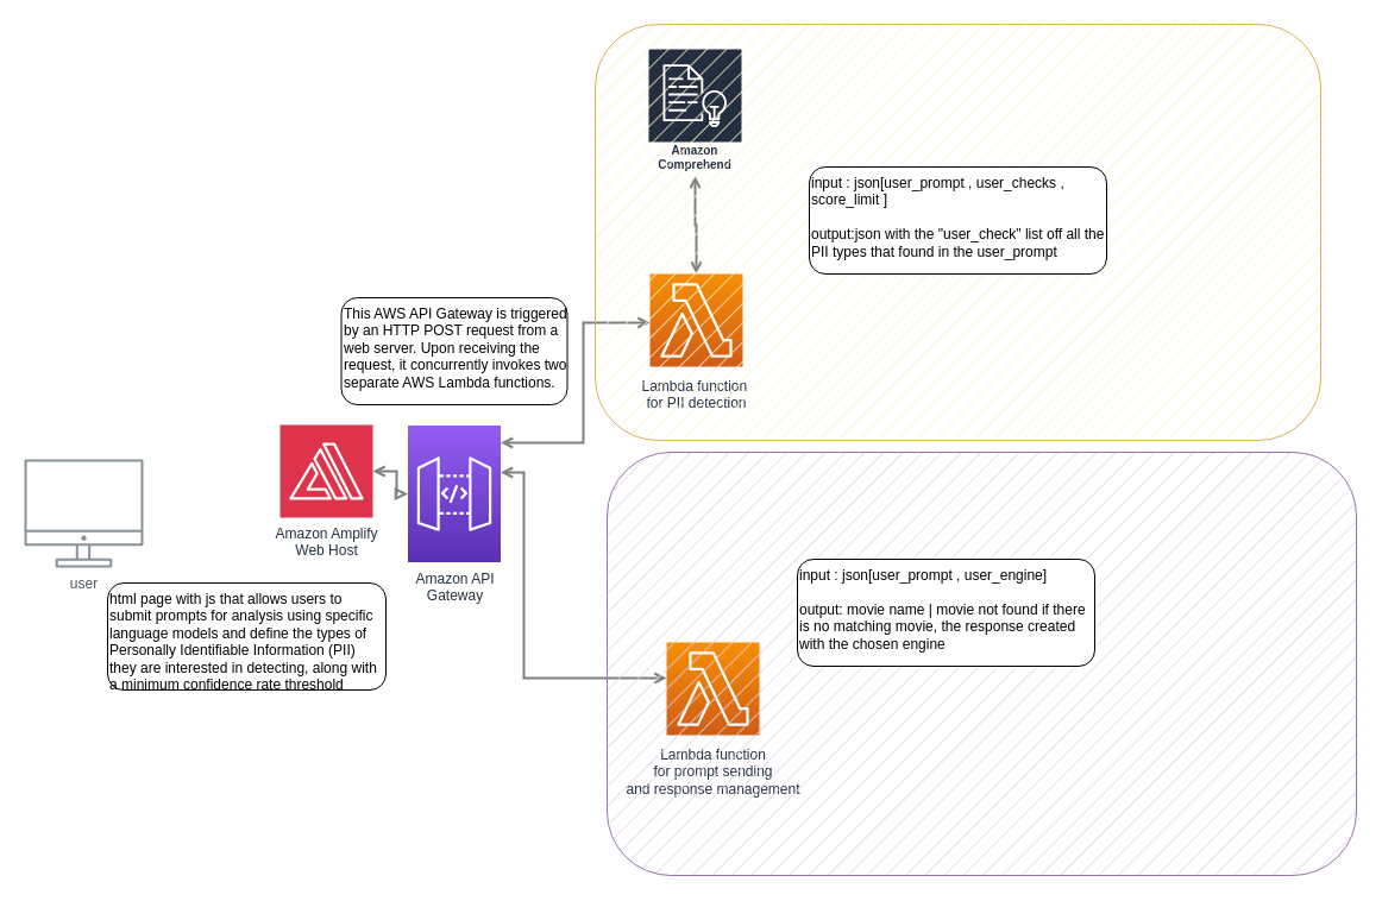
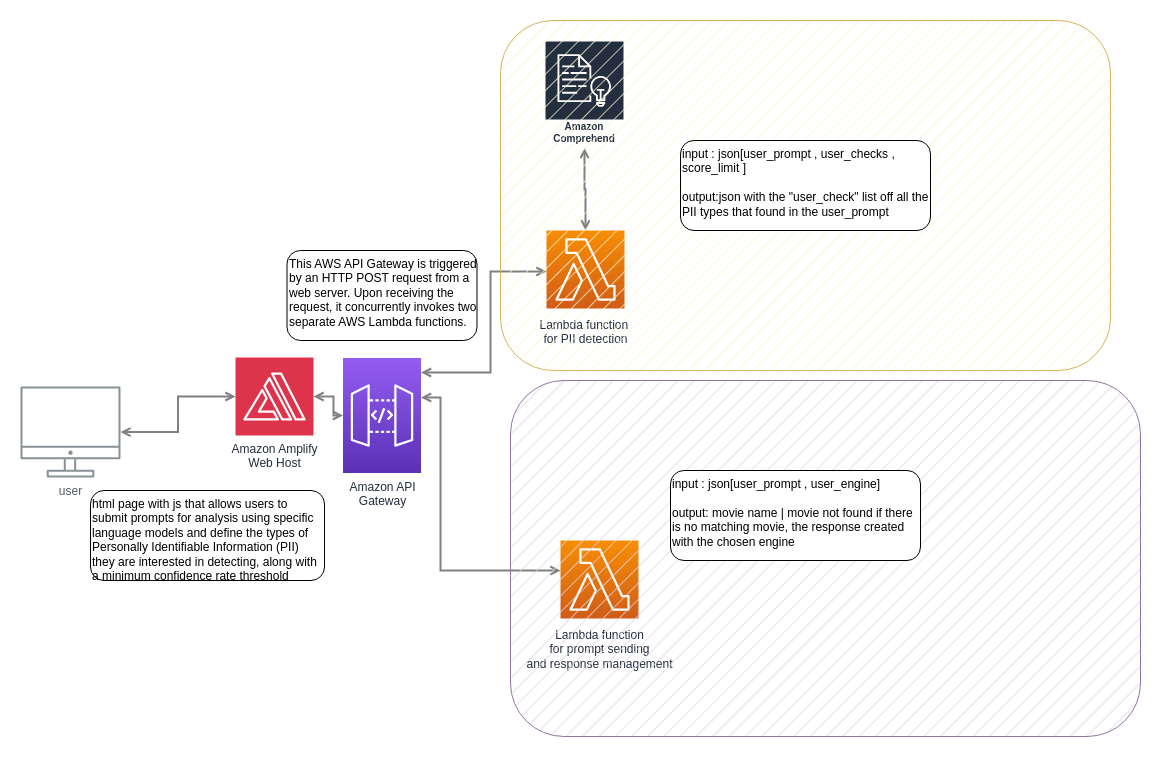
  <mxCell id="0" />
  <mxCell id="1" parent="0" />
- <mxCell id="2" style="edgeStyle=orthogonalEdgeStyle;rounded=0;orthogonalLoop=1;jettySize=auto;html=1;startArrow=open;startFill=0;endArrow=block;endFill=0;strokeWidth=2;strokeColor=#808080;" parent="1" source="9" target="7" edge="1"><mxGeometry relative="1" as="geometry"><Array as="points" /><mxPoint x="220" y="400" as="sourcePoint" /><mxPoint x="330" y="394" as="targetPoint" /></mxGeometry></mxCell>
+ <mxCell id="2" style="edgeStyle=orthogonalEdgeStyle;rounded=0;orthogonalLoop=1;jettySize=auto;html=1;startArrow=open;startFill=0;endArrow=open;endFill=0;strokeWidth=2;strokeColor=#808080;" parent="1" source="9" target="7" edge="1"><mxGeometry relative="1" as="geometry"><Array as="points" /><mxPoint x="220" y="400" as="sourcePoint" /><mxPoint x="330" y="394" as="targetPoint" /></mxGeometry></mxCell>
  <mxCell id="3" style="edgeStyle=orthogonalEdgeStyle;rounded=0;orthogonalLoop=1;jettySize=auto;html=1;startArrow=open;startFill=0;endArrow=open;endFill=0;strokeWidth=2;strokeColor=#808080;" parent="1" source="12" target="7" edge="1"><mxGeometry relative="1" as="geometry"><mxPoint x="440" y="400" as="targetPoint" /><Array as="points"><mxPoint x="440" y="570" /><mxPoint x="440" y="397" /></Array></mxGeometry></mxCell>
  <mxCell id="4" style="edgeStyle=orthogonalEdgeStyle;rounded=0;orthogonalLoop=1;jettySize=auto;html=1;startArrow=open;startFill=0;endArrow=open;endFill=0;strokeWidth=2;strokeColor=#808080;" parent="1" source="6" target="7" edge="1"><mxGeometry relative="1" as="geometry"><mxPoint x="500.5" y="280.224" as="sourcePoint" /><mxPoint x="418.466" y="367.5" as="targetPoint" /><Array as="points"><mxPoint x="490" y="271" /><mxPoint x="490" y="372" /></Array></mxGeometry></mxCell>
  <mxCell id="5" value="user" style="outlineConnect=0;gradientColor=none;fontColor=#545B64;strokeColor=none;fillColor=#879196;dashed=0;verticalLabelPosition=bottom;verticalAlign=top;align=center;html=1;fontSize=12;fontStyle=0;aspect=fixed;shape=mxgraph.aws4.illustration_desktop;pointerEvents=1;labelBackgroundColor=#ffffff;" parent="1" vertex="1"><mxGeometry x="20" y="386" width="100" height="91" as="geometry" /></mxCell>
  <mxCell id="6" value="Lambda function&amp;nbsp;&lt;br&gt;for PII detection" style="outlineConnect=0;fontColor=#232F3E;gradientColor=#F78E04;gradientDirection=north;fillColor=#D05C17;strokeColor=#ffffff;dashed=0;verticalLabelPosition=bottom;verticalAlign=top;align=center;html=1;fontSize=12;fontStyle=0;aspect=fixed;shape=mxgraph.aws4.resourceIcon;resIcon=mxgraph.aws4.lambda;labelBackgroundColor=#ffffff;spacingTop=3;" parent="1" vertex="1"><mxGeometry x="546" y="230" width="78" height="78" as="geometry" /></mxCell>
  <mxCell id="7" value="Amazon API&lt;br&gt;Gateway&lt;br&gt;" style="outlineConnect=0;fontColor=#232F3E;gradientColor=#945DF2;gradientDirection=north;fillColor=#5A30B5;strokeColor=#ffffff;dashed=0;verticalLabelPosition=bottom;verticalAlign=top;align=center;html=1;fontSize=12;fontStyle=0;aspect=fixed;shape=mxgraph.aws4.resourceIcon;resIcon=mxgraph.aws4.api_gateway;labelBackgroundColor=#ffffff;" parent="1" vertex="1"><mxGeometry x="342.5" y="357.5" width="78" height="115" as="geometry" /></mxCell>
+ <mxCell id="8" value="" style="edgeStyle=orthogonalEdgeStyle;rounded=0;orthogonalLoop=1;jettySize=auto;html=1;startArrow=open;startFill=0;endArrow=open;endFill=0;strokeWidth=2;strokeColor=#808080;" edge="1" parent="1" source="5" target="9"><mxGeometry relative="1" as="geometry"><Array as="points" /><mxPoint x="120" y="397" as="sourcePoint" /><mxPoint x="343" y="397" as="targetPoint" /></mxGeometry></mxCell>
  <mxCell id="9" value="Amazon Amplify&lt;br&gt;Web Host" style="sketch=0;points=[[0,0,0],[0.25,0,0],[0.5,0,0],[0.75,0,0],[1,0,0],[0,1,0],[0.25,1,0],[0.5,1,0],[0.75,1,0],[1,1,0],[0,0.25,0],[0,0.5,0],[0,0.75,0],[1,0.25,0],[1,0.5,0],[1,0.75,0]];outlineConnect=0;fontColor=#232F3E;fillColor=#DD344C;strokeColor=#ffffff;dashed=0;verticalLabelPosition=bottom;verticalAlign=top;align=center;html=1;fontSize=12;fontStyle=0;aspect=fixed;shape=mxgraph.aws4.resourceIcon;resIcon=mxgraph.aws4.amplify;" vertex="1" parent="1"><mxGeometry x="235" y="357" width="78" height="78" as="geometry" /></mxCell>
  <mxCell id="10" value="" style="edgeStyle=orthogonalEdgeStyle;rounded=0;orthogonalLoop=1;jettySize=auto;html=1;endArrow=open;endFill=0;startArrow=open;startFill=0;strokeColor=#808080;strokeWidth=2;" edge="1" parent="1" source="11" target="6"><mxGeometry relative="1" as="geometry" /></mxCell>
  <mxCell id="11" value="Amazon Comprehend" style="sketch=0;outlineConnect=0;fontColor=#232F3E;gradientColor=none;strokeColor=#ffffff;fillColor=#232F3E;dashed=0;verticalLabelPosition=middle;verticalAlign=bottom;align=center;html=1;whiteSpace=wrap;fontSize=10;fontStyle=1;spacing=3;shape=mxgraph.aws4.productIcon;prIcon=mxgraph.aws4.comprehend;" vertex="1" parent="1"><mxGeometry x="544" y="40" width="80" height="107.5" as="geometry" /></mxCell>
  <mxCell id="12" value="Lambda function&lt;br&gt;for prompt sending&lt;br&gt;and response management" style="outlineConnect=0;fontColor=#232F3E;gradientColor=#F78E04;gradientDirection=north;fillColor=#D05C17;strokeColor=#ffffff;dashed=0;verticalLabelPosition=bottom;verticalAlign=top;align=center;html=1;fontSize=12;fontStyle=0;aspect=fixed;shape=mxgraph.aws4.resourceIcon;resIcon=mxgraph.aws4.lambda;labelBackgroundColor=#ffffff;spacingTop=3;" vertex="1" parent="1"><mxGeometry x="560" y="540" width="78" height="78" as="geometry" /></mxCell>
  <mxCell id="13" value="" style="rounded=1;whiteSpace=wrap;html=1;fillColor=#fff2cc;strokeColor=#d6b656;fillStyle=hatch;" vertex="1" parent="1"><mxGeometry x="500" width="610" height="350" as="geometry" y="20" /></mxCell>
  <mxCell id="14" value="" style="rounded=1;whiteSpace=wrap;html=1;fillColor=#e1d5e7;fillStyle=hatch;strokeColor=#9673a6;" vertex="1" parent="1"><mxGeometry x="510" y="380" width="630" height="356" as="geometry" /></mxCell>
  <mxCell id="15" value="input : json[user_prompt , user_checks , score_limit ]&lt;br&gt;&lt;br&gt;output:json with the &quot;user_check&quot; list off all the PII types that found in the user_prompt" style="rounded=1;whiteSpace=wrap;html=1;align=left;verticalAlign=top;" vertex="1" parent="1"><mxGeometry x="680" y="140" width="250" height="90" as="geometry" /></mxCell>
  <mxCell id="16" value="input : json[user_prompt , user_engine]&lt;br&gt;&lt;br&gt;output: movie name | movie not found if there is no matching movie, the response created with the chosen engine" style="rounded=1;whiteSpace=wrap;html=1;align=left;verticalAlign=top;" vertex="1" parent="1"><mxGeometry x="670" y="470" width="250" height="90" as="geometry" /></mxCell>
  <mxCell id="17" value="This AWS API Gateway is triggered by an HTTP POST request from a web server. Upon receiving the request, it concurrently invokes two separate AWS Lambda functions." style="rounded=1;whiteSpace=wrap;html=1;align=left;verticalAlign=top;" vertex="1" parent="1"><mxGeometry x="286.5" y="250" width="190" height="90" as="geometry" /></mxCell>
  <mxCell id="18" value="html page with js that allows users to submit prompts for analysis using specific language models and define the types of Personally Identifiable Information (PII) they are interested in detecting, along with a minimum confidence rate threshold" style="rounded=1;whiteSpace=wrap;html=1;align=left;verticalAlign=top;" vertex="1" parent="1"><mxGeometry x="90" y="490" width="234" height="90" as="geometry" /></mxCell>
